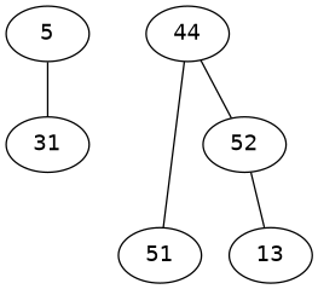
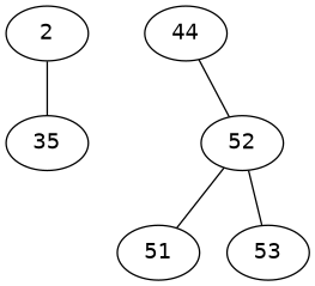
  graph {
    fontname="DejaVu Sans"
    node [fontname="DejaVu Sans"]
    edge [fontname="DejaVu Sans"]
-   2 [label=5]
-   35 [label=31]
+   2
+   35
    44
    51
    52
-   53 [label=13]
+   53
    2 -- 35
-   44 -- 51
+   52 -- 51
    44 -- 52
    52 -- 53
  }
